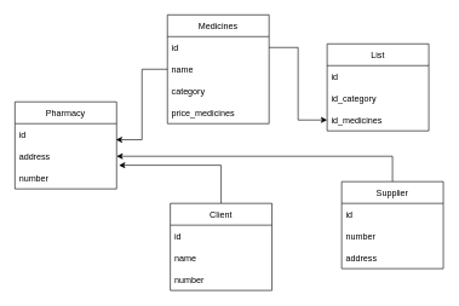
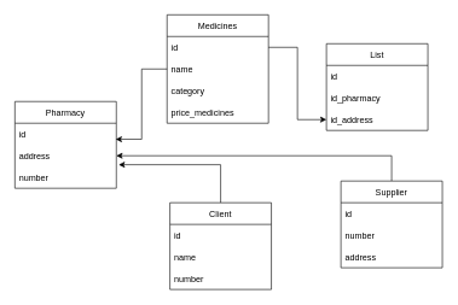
  <mxCell id="0" />
  <mxCell id="1" parent="0" />
  <mxCell id="2" value="Pharmacy" style="swimlane;fontStyle=0;childLayout=stackLayout;horizontal=1;startSize=30;horizontalStack=0;resizeParent=1;resizeParentMax=0;resizeLast=0;collapsible=1;marginBottom=0;" vertex="1" parent="1"><mxGeometry x="20" y="140" width="140" height="120" as="geometry" /></mxCell>
  <mxCell id="3" value="id" style="text;strokeColor=none;fillColor=none;align=left;verticalAlign=middle;spacingLeft=4;spacingRight=4;overflow=hidden;points=[[0,0.5],[1,0.5]];portConstraint=eastwest;rotatable=0;" vertex="1" parent="2"><mxGeometry y="30" width="140" height="30" as="geometry" /></mxCell>
  <mxCell id="4" value="address" style="text;strokeColor=none;fillColor=none;align=left;verticalAlign=middle;spacingLeft=4;spacingRight=4;overflow=hidden;points=[[0,0.5],[1,0.5]];portConstraint=eastwest;rotatable=0;" vertex="1" parent="2"><mxGeometry y="60" width="140" height="30" as="geometry" /></mxCell>
  <mxCell id="5" value="number" style="text;strokeColor=none;fillColor=none;align=left;verticalAlign=middle;spacingLeft=4;spacingRight=4;overflow=hidden;points=[[0,0.5],[1,0.5]];portConstraint=eastwest;rotatable=0;" vertex="1" parent="2"><mxGeometry y="90" width="140" height="30" as="geometry" /></mxCell>
  <mxCell id="6" value="Medicines" style="swimlane;fontStyle=0;childLayout=stackLayout;horizontal=1;startSize=30;horizontalStack=0;resizeParent=1;resizeParentMax=0;resizeLast=0;collapsible=1;marginBottom=0;" vertex="1" parent="1"><mxGeometry x="230" y="20" width="140" height="150" as="geometry" /></mxCell>
  <mxCell id="7" value="id" style="text;strokeColor=none;fillColor=none;align=left;verticalAlign=middle;spacingLeft=4;spacingRight=4;overflow=hidden;points=[[0,0.5],[1,0.5]];portConstraint=eastwest;rotatable=0;" vertex="1" parent="6"><mxGeometry y="30" width="140" height="30" as="geometry" /></mxCell>
  <mxCell id="8" value="name" style="text;strokeColor=none;fillColor=none;align=left;verticalAlign=middle;spacingLeft=4;spacingRight=4;overflow=hidden;points=[[0,0.5],[1,0.5]];portConstraint=eastwest;rotatable=0;" vertex="1" parent="6"><mxGeometry y="60" width="140" height="30" as="geometry" /></mxCell>
  <mxCell id="9" value="category" style="text;strokeColor=none;fillColor=none;align=left;verticalAlign=middle;spacingLeft=4;spacingRight=4;overflow=hidden;points=[[0,0.5],[1,0.5]];portConstraint=eastwest;rotatable=0;" vertex="1" parent="6"><mxGeometry y="90" width="140" height="30" as="geometry" /></mxCell>
  <mxCell id="10" value="price_medicines" style="text;strokeColor=none;fillColor=none;align=left;verticalAlign=middle;spacingLeft=4;spacingRight=4;overflow=hidden;points=[[0,0.5],[1,0.5]];portConstraint=eastwest;rotatable=0;" vertex="1" parent="6"><mxGeometry y="120" width="140" height="30" as="geometry" /></mxCell>
  <mxCell id="11" style="edgeStyle=orthogonalEdgeStyle;rounded=0;orthogonalLoop=1;jettySize=auto;html=1;entryX=1.023;entryY=-0.087;entryDx=0;entryDy=0;entryPerimeter=0;" edge="1" parent="1" source="12" target="5"><mxGeometry relative="1" as="geometry" /></mxCell>
  <mxCell id="12" value="Client" style="swimlane;fontStyle=0;childLayout=stackLayout;horizontal=1;startSize=30;horizontalStack=0;resizeParent=1;resizeParentMax=0;resizeLast=0;collapsible=1;marginBottom=0;" vertex="1" parent="1"><mxGeometry x="234" y="280" width="140" height="120" as="geometry" /></mxCell>
  <mxCell id="13" value="id" style="text;strokeColor=none;fillColor=none;align=left;verticalAlign=middle;spacingLeft=4;spacingRight=4;overflow=hidden;points=[[0,0.5],[1,0.5]];portConstraint=eastwest;rotatable=0;" vertex="1" parent="12"><mxGeometry y="30" width="140" height="30" as="geometry" /></mxCell>
  <mxCell id="14" value="name" style="text;strokeColor=none;fillColor=none;align=left;verticalAlign=middle;spacingLeft=4;spacingRight=4;overflow=hidden;points=[[0,0.5],[1,0.5]];portConstraint=eastwest;rotatable=0;" vertex="1" parent="12"><mxGeometry y="60" width="140" height="30" as="geometry" /></mxCell>
  <mxCell id="15" value="number" style="text;strokeColor=none;fillColor=none;align=left;verticalAlign=middle;spacingLeft=4;spacingRight=4;overflow=hidden;points=[[0,0.5],[1,0.5]];portConstraint=eastwest;rotatable=0;" vertex="1" parent="12"><mxGeometry y="90" width="140" height="30" as="geometry" /></mxCell>
  <mxCell id="16" value="List" style="swimlane;fontStyle=0;childLayout=stackLayout;horizontal=1;startSize=30;horizontalStack=0;resizeParent=1;resizeParentMax=0;resizeLast=0;collapsible=1;marginBottom=0;" vertex="1" parent="1"><mxGeometry x="450" y="60" width="140" height="120" as="geometry" /></mxCell>
  <mxCell id="17" value="id" style="text;strokeColor=none;fillColor=none;align=left;verticalAlign=middle;spacingLeft=4;spacingRight=4;overflow=hidden;points=[[0,0.5],[1,0.5]];portConstraint=eastwest;rotatable=0;" vertex="1" parent="16"><mxGeometry y="30" width="140" height="30" as="geometry" /></mxCell>
- <mxCell id="18" value="id_category" style="text;strokeColor=none;fillColor=none;align=left;verticalAlign=middle;spacingLeft=4;spacingRight=4;overflow=hidden;points=[[0,0.5],[1,0.5]];portConstraint=eastwest;rotatable=0;" vertex="1" parent="16"><mxGeometry y="60" width="140" height="30" as="geometry" /></mxCell>
- <mxCell id="19" value="id_medicines" style="text;strokeColor=none;fillColor=none;align=left;verticalAlign=middle;spacingLeft=4;spacingRight=4;overflow=hidden;points=[[0,0.5],[1,0.5]];portConstraint=eastwest;rotatable=0;" vertex="1" parent="16"><mxGeometry y="90" width="140" height="30" as="geometry" /></mxCell>
+ <mxCell id="18" value="id_pharmacy" style="text;strokeColor=none;fillColor=none;align=left;verticalAlign=middle;spacingLeft=4;spacingRight=4;overflow=hidden;points=[[0,0.5],[1,0.5]];portConstraint=eastwest;rotatable=0;" vertex="1" parent="16"><mxGeometry y="60" width="140" height="30" as="geometry" /></mxCell>
+ <mxCell id="19" value="id_address" style="text;strokeColor=none;fillColor=none;align=left;verticalAlign=middle;spacingLeft=4;spacingRight=4;overflow=hidden;points=[[0,0.5],[1,0.5]];portConstraint=eastwest;rotatable=0;" vertex="1" parent="16"><mxGeometry y="90" width="140" height="30" as="geometry" /></mxCell>
  <mxCell id="20" style="edgeStyle=orthogonalEdgeStyle;rounded=0;orthogonalLoop=1;jettySize=auto;html=1;" edge="1" parent="1" source="21" target="4"><mxGeometry relative="1" as="geometry" /></mxCell>
  <mxCell id="21" value="Supplier" style="swimlane;fontStyle=0;childLayout=stackLayout;horizontal=1;startSize=30;horizontalStack=0;resizeParent=1;resizeParentMax=0;resizeLast=0;collapsible=1;marginBottom=0;" vertex="1" parent="1"><mxGeometry x="470" y="250" width="140" height="120" as="geometry" /></mxCell>
  <mxCell id="22" value="id" style="text;strokeColor=none;fillColor=none;align=left;verticalAlign=middle;spacingLeft=4;spacingRight=4;overflow=hidden;points=[[0,0.5],[1,0.5]];portConstraint=eastwest;rotatable=0;" vertex="1" parent="21"><mxGeometry y="30" width="140" height="30" as="geometry" /></mxCell>
  <mxCell id="23" value="number" style="text;strokeColor=none;fillColor=none;align=left;verticalAlign=middle;spacingLeft=4;spacingRight=4;overflow=hidden;points=[[0,0.5],[1,0.5]];portConstraint=eastwest;rotatable=0;" vertex="1" parent="21"><mxGeometry y="60" width="140" height="30" as="geometry" /></mxCell>
  <mxCell id="24" value="address" style="text;strokeColor=none;fillColor=none;align=left;verticalAlign=middle;spacingLeft=4;spacingRight=4;overflow=hidden;points=[[0,0.5],[1,0.5]];portConstraint=eastwest;rotatable=0;" vertex="1" parent="21"><mxGeometry y="90" width="140" height="30" as="geometry" /></mxCell>
  <mxCell id="25" style="edgeStyle=orthogonalEdgeStyle;rounded=0;orthogonalLoop=1;jettySize=auto;html=1;entryX=0.994;entryY=0.74;entryDx=0;entryDy=0;entryPerimeter=0;" edge="1" parent="1" source="8" target="3"><mxGeometry relative="1" as="geometry" /></mxCell>
  <mxCell id="26" style="edgeStyle=orthogonalEdgeStyle;rounded=0;orthogonalLoop=1;jettySize=auto;html=1;entryX=0;entryY=0.5;entryDx=0;entryDy=0;" edge="1" parent="1" source="7" target="19"><mxGeometry relative="1" as="geometry"><mxPoint x="430" y="160" as="targetPoint" /></mxGeometry></mxCell>
